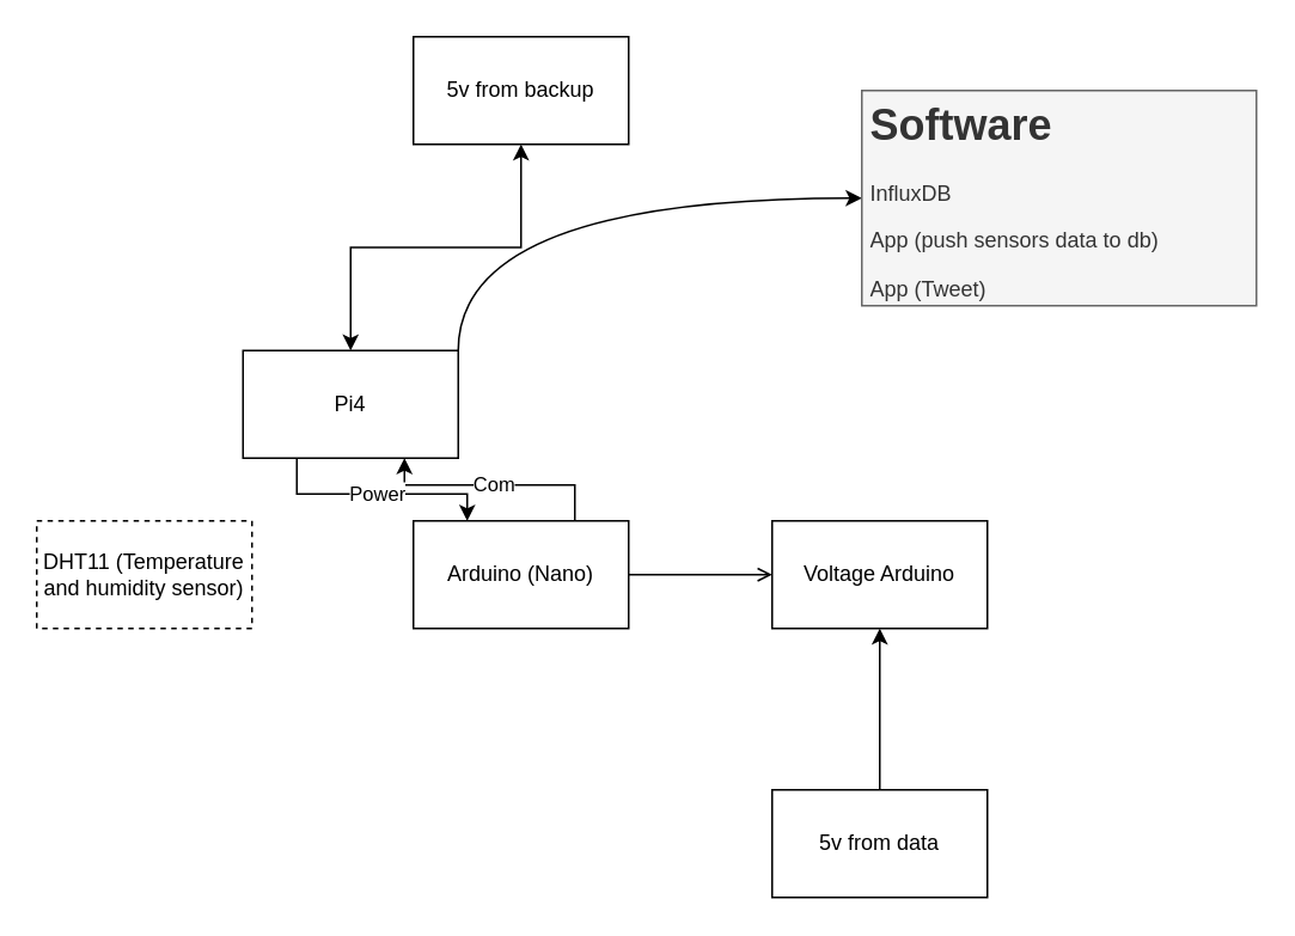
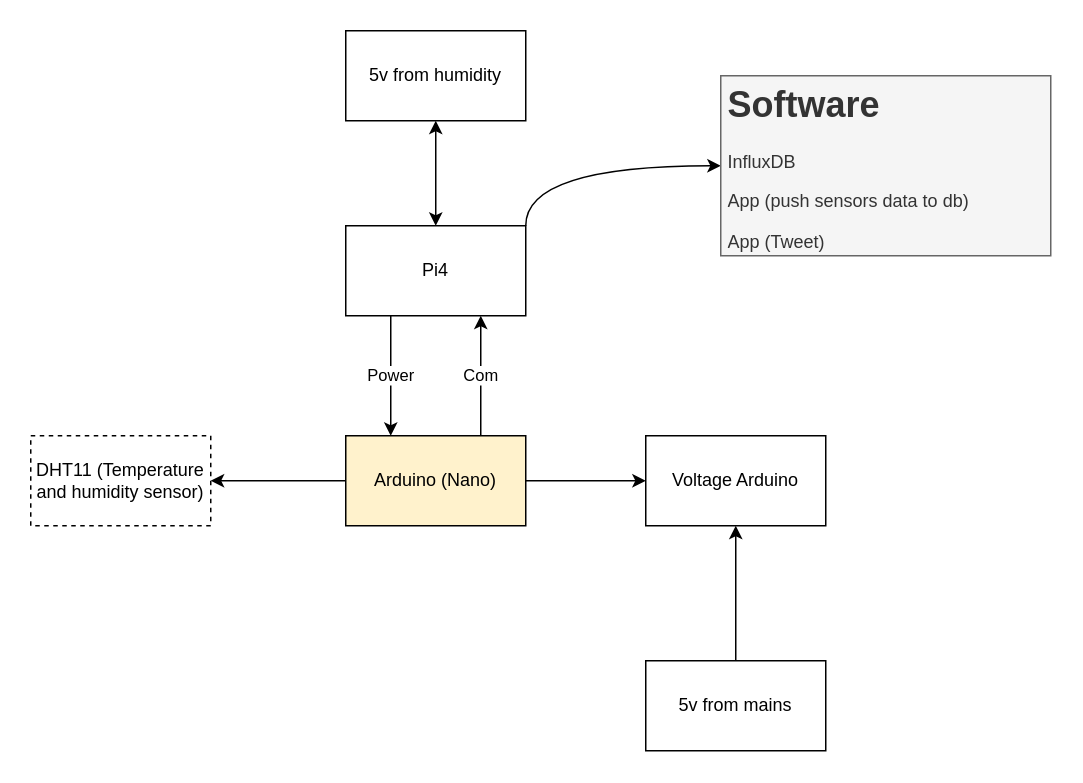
  <mxCell id="0" />
  <mxCell id="1" parent="0" />
  <mxCell id="2" value="Com" style="edgeStyle=orthogonalEdgeStyle;rounded=0;orthogonalLoop=1;jettySize=auto;html=1;exitX=0.75;exitY=0;exitDx=0;exitDy=0;entryX=0.75;entryY=1;entryDx=0;entryDy=0;" parent="1" source="8" target="5" edge="1"><mxGeometry relative="1" as="geometry" /></mxCell>
  <mxCell id="3" value="Power" style="edgeStyle=orthogonalEdgeStyle;rounded=0;orthogonalLoop=1;jettySize=auto;html=1;exitX=0.25;exitY=1;exitDx=0;exitDy=0;entryX=0.25;entryY=0;entryDx=0;entryDy=0;" parent="1" source="5" target="8" edge="1"><mxGeometry relative="1" as="geometry" /></mxCell>
  <mxCell id="4" style="edgeStyle=orthogonalEdgeStyle;rounded=0;orthogonalLoop=1;jettySize=auto;html=1;exitX=1;exitY=0;exitDx=0;exitDy=0;entryX=0;entryY=0.5;entryDx=0;entryDy=0;startArrow=none;startFill=0;curved=1;" parent="1" source="5" target="15" edge="1"><mxGeometry relative="1" as="geometry" /></mxCell>
- <mxCell id="5" value="Pi4" style="rounded=0;whiteSpace=wrap;html=1;" parent="1" vertex="1"><mxGeometry x="135" y="195" width="120" height="60" as="geometry" /></mxCell>
- <mxCell id="6" style="edgeStyle=orthogonalEdgeStyle;rounded=0;orthogonalLoop=1;jettySize=auto;html=1;exitX=1;exitY=0.5;exitDx=0;exitDy=0;entryX=0;entryY=0.5;entryDx=0;entryDy=0;endArrow=open;" parent="1" source="8" target="9" edge="1"><mxGeometry relative="1" as="geometry" /></mxCell>
- <mxCell id="8" value="Arduino (Nano)" style="rounded=0;whiteSpace=wrap;html=1;" parent="1" vertex="1"><mxGeometry x="230" y="290" width="120" height="60" as="geometry" /></mxCell>
+ <mxCell id="5" value="Pi4" style="rounded=0;whiteSpace=wrap;html=1;" parent="1" vertex="1"><mxGeometry x="230" y="150" width="120" height="60" as="geometry" /></mxCell>
+ <mxCell id="6" style="edgeStyle=orthogonalEdgeStyle;rounded=0;orthogonalLoop=1;jettySize=auto;html=1;exitX=1;exitY=0.5;exitDx=0;exitDy=0;entryX=0;entryY=0.5;entryDx=0;entryDy=0;" parent="1" source="8" target="9" edge="1"><mxGeometry relative="1" as="geometry" /></mxCell>
+ <mxCell id="7" style="edgeStyle=orthogonalEdgeStyle;rounded=0;orthogonalLoop=1;jettySize=auto;html=1;exitX=0;exitY=0.5;exitDx=0;exitDy=0;entryX=1;entryY=0.5;entryDx=0;entryDy=0;" parent="1" source="8" target="10" edge="1"><mxGeometry relative="1" as="geometry" /></mxCell>
+ <mxCell id="8" value="Arduino (Nano)" style="rounded=0;whiteSpace=wrap;html=1;fillColor=#fff2cc;" parent="1" vertex="1"><mxGeometry x="230" y="290" width="120" height="60" as="geometry" /></mxCell>
  <mxCell id="9" value="Voltage Arduino" style="rounded=0;whiteSpace=wrap;html=1;" parent="1" vertex="1"><mxGeometry x="430" y="290" width="120" height="60" as="geometry" /></mxCell>
  <mxCell id="10" value="DHT11 (Temperature and humidity sensor)" style="rounded=0;whiteSpace=wrap;html=1;dashed=1;" parent="1" vertex="1"><mxGeometry x="20" y="290" width="120" height="60" as="geometry" /></mxCell>
  <mxCell id="11" style="edgeStyle=orthogonalEdgeStyle;rounded=0;orthogonalLoop=1;jettySize=auto;html=1;exitX=0.5;exitY=0;exitDx=0;exitDy=0;entryX=0.5;entryY=1;entryDx=0;entryDy=0;" parent="1" source="12" target="9" edge="1"><mxGeometry relative="1" as="geometry" /></mxCell>
- <mxCell id="12" value="5v from data" style="rounded=0;whiteSpace=wrap;html=1;" parent="1" vertex="1"><mxGeometry x="430" y="440" width="120" height="60" as="geometry" /></mxCell>
+ <mxCell id="12" value="5v from mains" style="rounded=0;whiteSpace=wrap;html=1;" parent="1" vertex="1"><mxGeometry x="430" y="440" width="120" height="60" as="geometry" /></mxCell>
  <mxCell id="13" style="edgeStyle=orthogonalEdgeStyle;rounded=0;orthogonalLoop=1;jettySize=auto;html=1;exitX=0.5;exitY=1;exitDx=0;exitDy=0;entryX=0.5;entryY=0;entryDx=0;entryDy=0;startArrow=classic;startFill=1;" parent="1" source="14" target="5" edge="1"><mxGeometry relative="1" as="geometry" /></mxCell>
- <mxCell id="14" value="5v from backup" style="rounded=0;whiteSpace=wrap;html=1;" parent="1" vertex="1"><mxGeometry x="230" y="20" width="120" height="60" as="geometry" /></mxCell>
+ <mxCell id="14" value="5v from humidity" style="rounded=0;whiteSpace=wrap;html=1;" parent="1" vertex="1"><mxGeometry x="230" y="20" width="120" height="60" as="geometry" /></mxCell>
  <mxCell id="15" value="&lt;h1&gt;Software&lt;/h1&gt;&lt;p&gt;InfluxDB&lt;/p&gt;&lt;p&gt;App (push&amp;nbsp;sensors data to db)&lt;/p&gt;&lt;p&gt;App (Tweet)&lt;/p&gt;" style="text;html=1;strokeColor=#666666;fillColor=#f5f5f5;spacing=5;spacingTop=-20;whiteSpace=wrap;overflow=hidden;rounded=0;fontColor=#333333;" parent="1" vertex="1"><mxGeometry x="480" y="50" width="220" height="120" as="geometry" /></mxCell>
